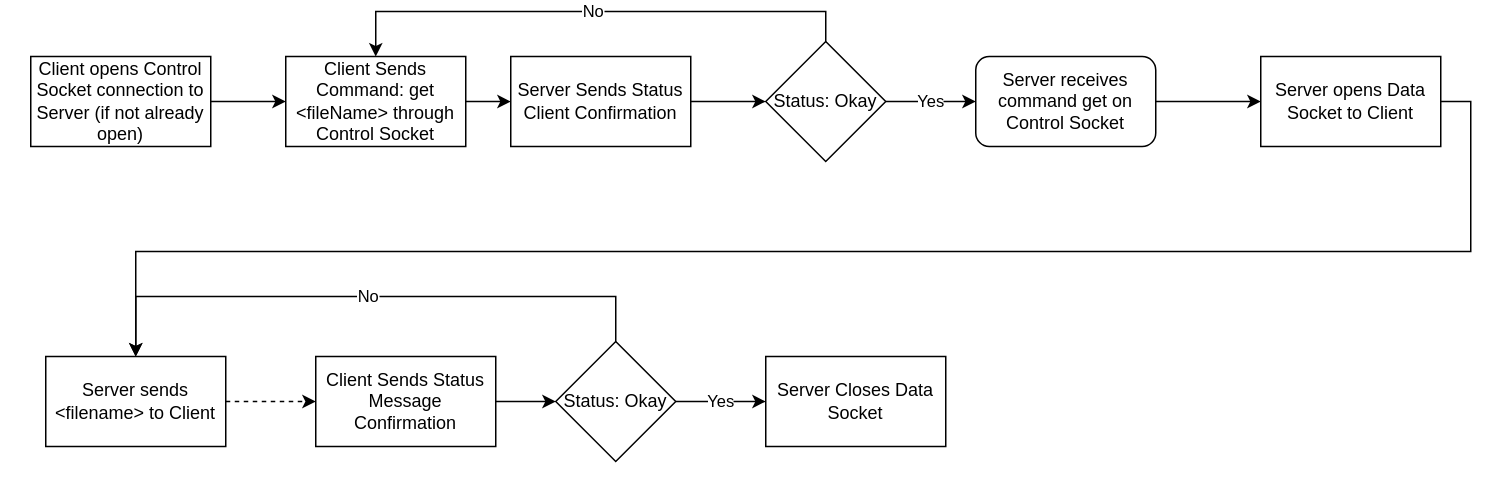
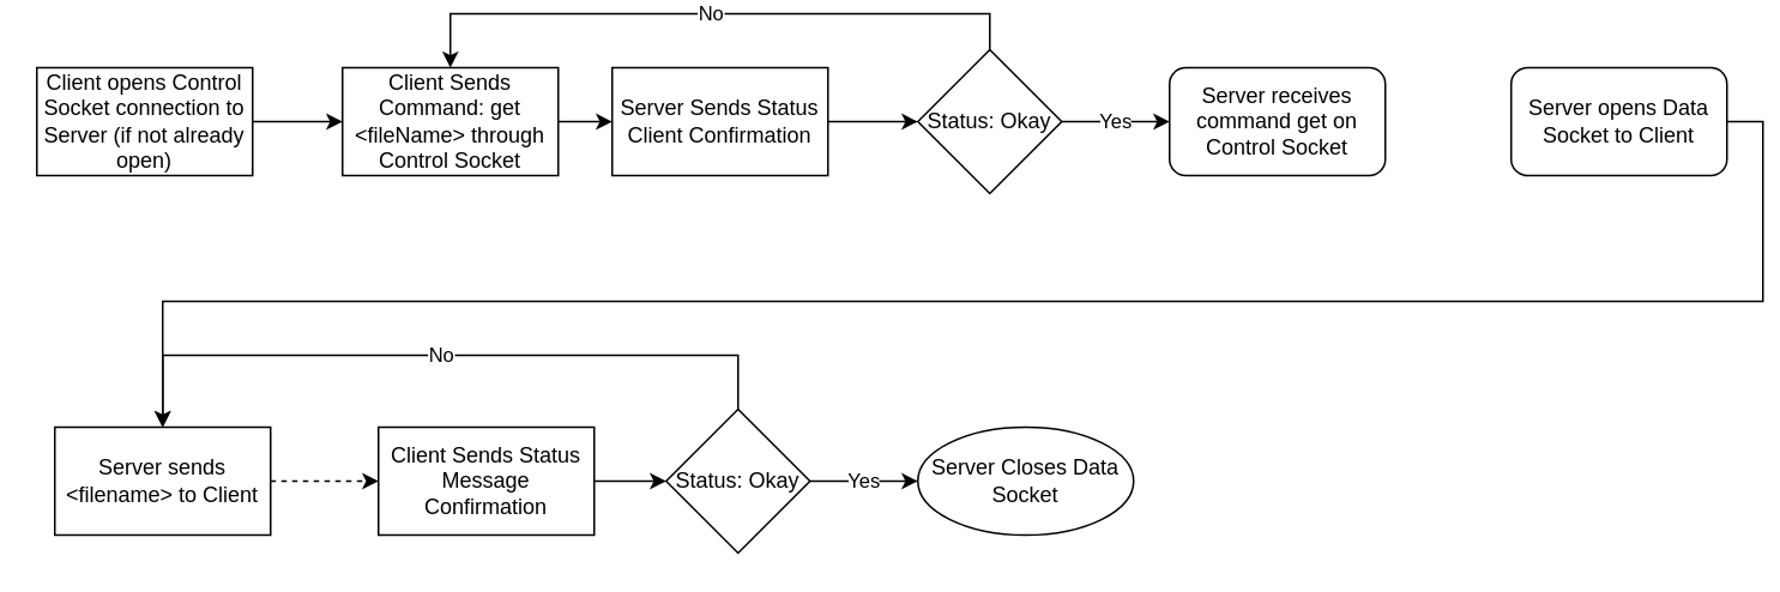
  <mxCell id="0" />
  <mxCell id="1" parent="0" />
  <mxCell id="2" style="edgeStyle=orthogonalEdgeStyle;rounded=0;orthogonalLoop=1;jettySize=auto;html=1;exitX=1;exitY=0.5;exitDx=0;exitDy=0;entryX=0;entryY=0.5;entryDx=0;entryDy=0;" parent="1" source="3" target="19" edge="1"><mxGeometry relative="1" as="geometry"><mxPoint x="500" y="59.793" as="targetPoint" /></mxGeometry></mxCell>
  <mxCell id="3" value="Client Sends Command: get &amp;lt;fileName&amp;gt; through Control Socket" style="rounded=0;whiteSpace=wrap;html=1;" parent="1" vertex="1"><mxGeometry x="190" y="30" width="120" height="60" as="geometry" /></mxCell>
- <mxCell id="4" style="edgeStyle=orthogonalEdgeStyle;rounded=0;orthogonalLoop=1;jettySize=auto;html=1;exitX=1;exitY=0.5;exitDx=0;exitDy=0;entryX=0;entryY=0.5;entryDx=0;entryDy=0;" parent="1" source="5" target="9" edge="1"><mxGeometry relative="1" as="geometry"><mxPoint x="650" y="60" as="targetPoint" /></mxGeometry></mxCell>
  <mxCell id="5" value="Server receives command get on Control Socket" style="whiteSpace=wrap;html=1;rounded=1;" parent="1" vertex="1"><mxGeometry x="650" y="30" width="120" height="60" as="geometry" /></mxCell>
  <mxCell id="6" style="edgeStyle=orthogonalEdgeStyle;rounded=0;orthogonalLoop=1;jettySize=auto;html=1;exitX=1;exitY=0.5;exitDx=0;exitDy=0;entryX=0;entryY=0.5;entryDx=0;entryDy=0;" parent="1" source="7" target="3" edge="1"><mxGeometry relative="1" as="geometry" /></mxCell>
  <mxCell id="7" value="Client opens Control Socket connection to Server (if not already open)" style="rounded=0;whiteSpace=wrap;html=1;" parent="1" vertex="1"><mxGeometry x="20" y="30" width="120" height="60" as="geometry" /></mxCell>
  <mxCell id="8" style="edgeStyle=orthogonalEdgeStyle;rounded=0;orthogonalLoop=1;jettySize=auto;html=1;exitX=1;exitY=0.5;exitDx=0;exitDy=0;entryX=0.5;entryY=0;entryDx=0;entryDy=0;" parent="1" source="9" target="11" edge="1"><mxGeometry relative="1" as="geometry"><mxPoint x="80" y="150" as="targetPoint" /></mxGeometry></mxCell>
- <mxCell id="9" value="Server opens Data Socket to Client" style="rounded=0;whiteSpace=wrap;html=1;" parent="1" vertex="1"><mxGeometry x="840" y="30" width="120" height="60" as="geometry" /></mxCell>
+ <mxCell id="9" value="Server opens Data Socket to Client" style="whiteSpace=wrap;html=1;rounded=1;" parent="1" vertex="1"><mxGeometry x="840" y="30" width="120" height="60" as="geometry" /></mxCell>
  <mxCell id="10" style="edgeStyle=orthogonalEdgeStyle;rounded=0;orthogonalLoop=1;jettySize=auto;html=1;exitX=1;exitY=0.5;exitDx=0;exitDy=0;entryX=0;entryY=0.5;entryDx=0;entryDy=0;dashed=1;" parent="1" source="11" target="13" edge="1"><mxGeometry relative="1" as="geometry"><mxPoint x="230" y="259.833" as="targetPoint" /></mxGeometry></mxCell>
  <mxCell id="11" value="Server sends &amp;lt;filename&amp;gt; to Client" style="rounded=0;whiteSpace=wrap;html=1;" parent="1" vertex="1"><mxGeometry x="30" y="230" width="120" height="60" as="geometry" /></mxCell>
  <mxCell id="12" style="edgeStyle=orthogonalEdgeStyle;rounded=0;orthogonalLoop=1;jettySize=auto;html=1;exitX=1;exitY=0.5;exitDx=0;exitDy=0;entryX=0;entryY=0.5;entryDx=0;entryDy=0;" edge="1" parent="1" source="13" target="22"><mxGeometry relative="1" as="geometry" /></mxCell>
  <mxCell id="13" value="Client Sends Status Message Confirmation" style="rounded=0;whiteSpace=wrap;html=1;" parent="1" vertex="1"><mxGeometry x="210" y="230" width="120" height="60" as="geometry" /></mxCell>
- <mxCell id="14" value="Server Closes Data Socket" style="rounded=0;whiteSpace=wrap;html=1;" parent="1" vertex="1"><mxGeometry x="510" y="230" width="120" height="60" as="geometry" /></mxCell>
+ <mxCell id="14" value="Server Closes Data Socket" style="ellipse;whiteSpace=wrap;html=1;" parent="1" vertex="1"><mxGeometry x="510" y="230" width="120" height="60" as="geometry" /></mxCell>
  <mxCell id="15" value="No" style="edgeStyle=orthogonalEdgeStyle;rounded=0;orthogonalLoop=1;jettySize=auto;html=1;exitX=0.5;exitY=0;exitDx=0;exitDy=0;entryX=0.5;entryY=0;entryDx=0;entryDy=0;" edge="1" parent="1" source="17" target="3"><mxGeometry relative="1" as="geometry" /></mxCell>
  <mxCell id="16" value="Yes" style="edgeStyle=orthogonalEdgeStyle;rounded=0;orthogonalLoop=1;jettySize=auto;html=1;exitX=1;exitY=0.5;exitDx=0;exitDy=0;entryX=0;entryY=0.5;entryDx=0;entryDy=0;" edge="1" parent="1" source="17" target="5"><mxGeometry relative="1" as="geometry" /></mxCell>
  <mxCell id="17" value="Status: Okay" style="rhombus;whiteSpace=wrap;html=1;" parent="1" vertex="1"><mxGeometry x="510" y="20" width="80" height="80" as="geometry" /></mxCell>
  <mxCell id="18" style="edgeStyle=orthogonalEdgeStyle;rounded=0;orthogonalLoop=1;jettySize=auto;html=1;exitX=1;exitY=0.5;exitDx=0;exitDy=0;entryX=0;entryY=0.5;entryDx=0;entryDy=0;" edge="1" parent="1" source="19" target="17"><mxGeometry relative="1" as="geometry" /></mxCell>
  <mxCell id="19" value="Server Sends Status Client Confirmation" style="rounded=0;whiteSpace=wrap;html=1;" vertex="1" parent="1"><mxGeometry x="340" y="30" width="120" height="60" as="geometry" /></mxCell>
  <mxCell id="20" value="Yes" style="edgeStyle=orthogonalEdgeStyle;rounded=0;orthogonalLoop=1;jettySize=auto;html=1;exitX=1;exitY=0.5;exitDx=0;exitDy=0;entryX=0;entryY=0.5;entryDx=0;entryDy=0;" edge="1" parent="1" source="22" target="14"><mxGeometry relative="1" as="geometry" /></mxCell>
  <mxCell id="21" value="No" style="edgeStyle=orthogonalEdgeStyle;rounded=0;orthogonalLoop=1;jettySize=auto;html=1;exitX=0.5;exitY=0;exitDx=0;exitDy=0;entryX=0.5;entryY=0;entryDx=0;entryDy=0;" edge="1" parent="1" source="22" target="11"><mxGeometry relative="1" as="geometry"><Array as="points"><mxPoint x="410" y="190" /><mxPoint x="90" y="190" /></Array></mxGeometry></mxCell>
  <mxCell id="22" value="Status: Okay" style="rhombus;whiteSpace=wrap;html=1;" vertex="1" parent="1"><mxGeometry x="370" y="220" width="80" height="80" as="geometry" /></mxCell>
